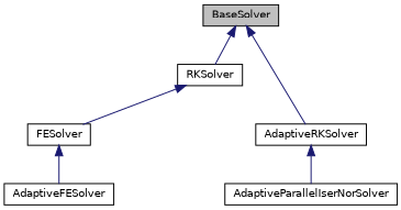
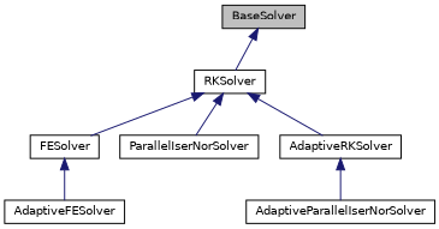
  digraph {
    node [color=black fillcolor=white fontname=Helvetica fontsize=10 shape=record style=filled]
    edge [color=midnightblue dir=back fontname=Helvetica fontsize=10 labelfontname=Helvetica labelfontsize=10 style=solid]
    n1 [fillcolor=grey75 fontcolor=black height=0.2 label=BaseSolver width=0.4]
    n2 [height=0.2 label=RKSolver width=0.4]
    n3 [height=0.2 label=FESolver width=0.4]
    n4 [height=0.2 label=AdaptiveFESolver width=0.4]
    n5 [height=0.2 label=AdaptiveRKSolver width=0.4]
+   n6 [height=0.2 label=ParallelIserNorSolver width=0.4]
    n7 [height=0.2 label=AdaptiveParallelIserNorSolver width=0.4]
    n1 -> n2
    n2 -> n3
-   n1 -> n5
+   n2 -> n5
+   n2 -> n6
    n3 -> n4
    n5 -> n7
  }
